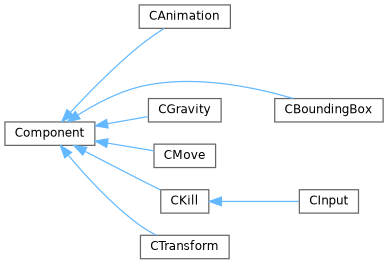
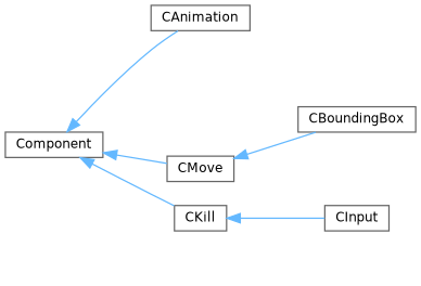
  digraph {
    rankdir=LR
    node [color=grey40 fillcolor=white fontname=Helvetica fontsize=10 shape=box style=filled]
    edge [color=steelblue1 dir=back fontname=Helvetica fontsize=10 labelfontname=Helvetica labelfontsize=10 style=solid]
    n1 [height=0.2 label=Component width=0.4]
    n2 [height=0.2 label=CAnimation width=0.4]
    n3 [height=0.2 label=CBoundingBox width=0.4]
-   n4 [height=0.2 label=CGravity width=0.4]
    n5 [height=0.2 label=CKill width=0.4]
    n6 [height=0.2 label=CMove width=0.4]
-   n7 [height=0.2 label=CTransform width=0.4]
    n8 [height=0.2 label=CInput width=0.4]
    n1 -> n2
-   n1 -> n3
-   n1 -> n4
+   n6 -> n3
    n1 -> n5
    n1 -> n6
-   n1 -> n7
    n5 -> n8
  }
